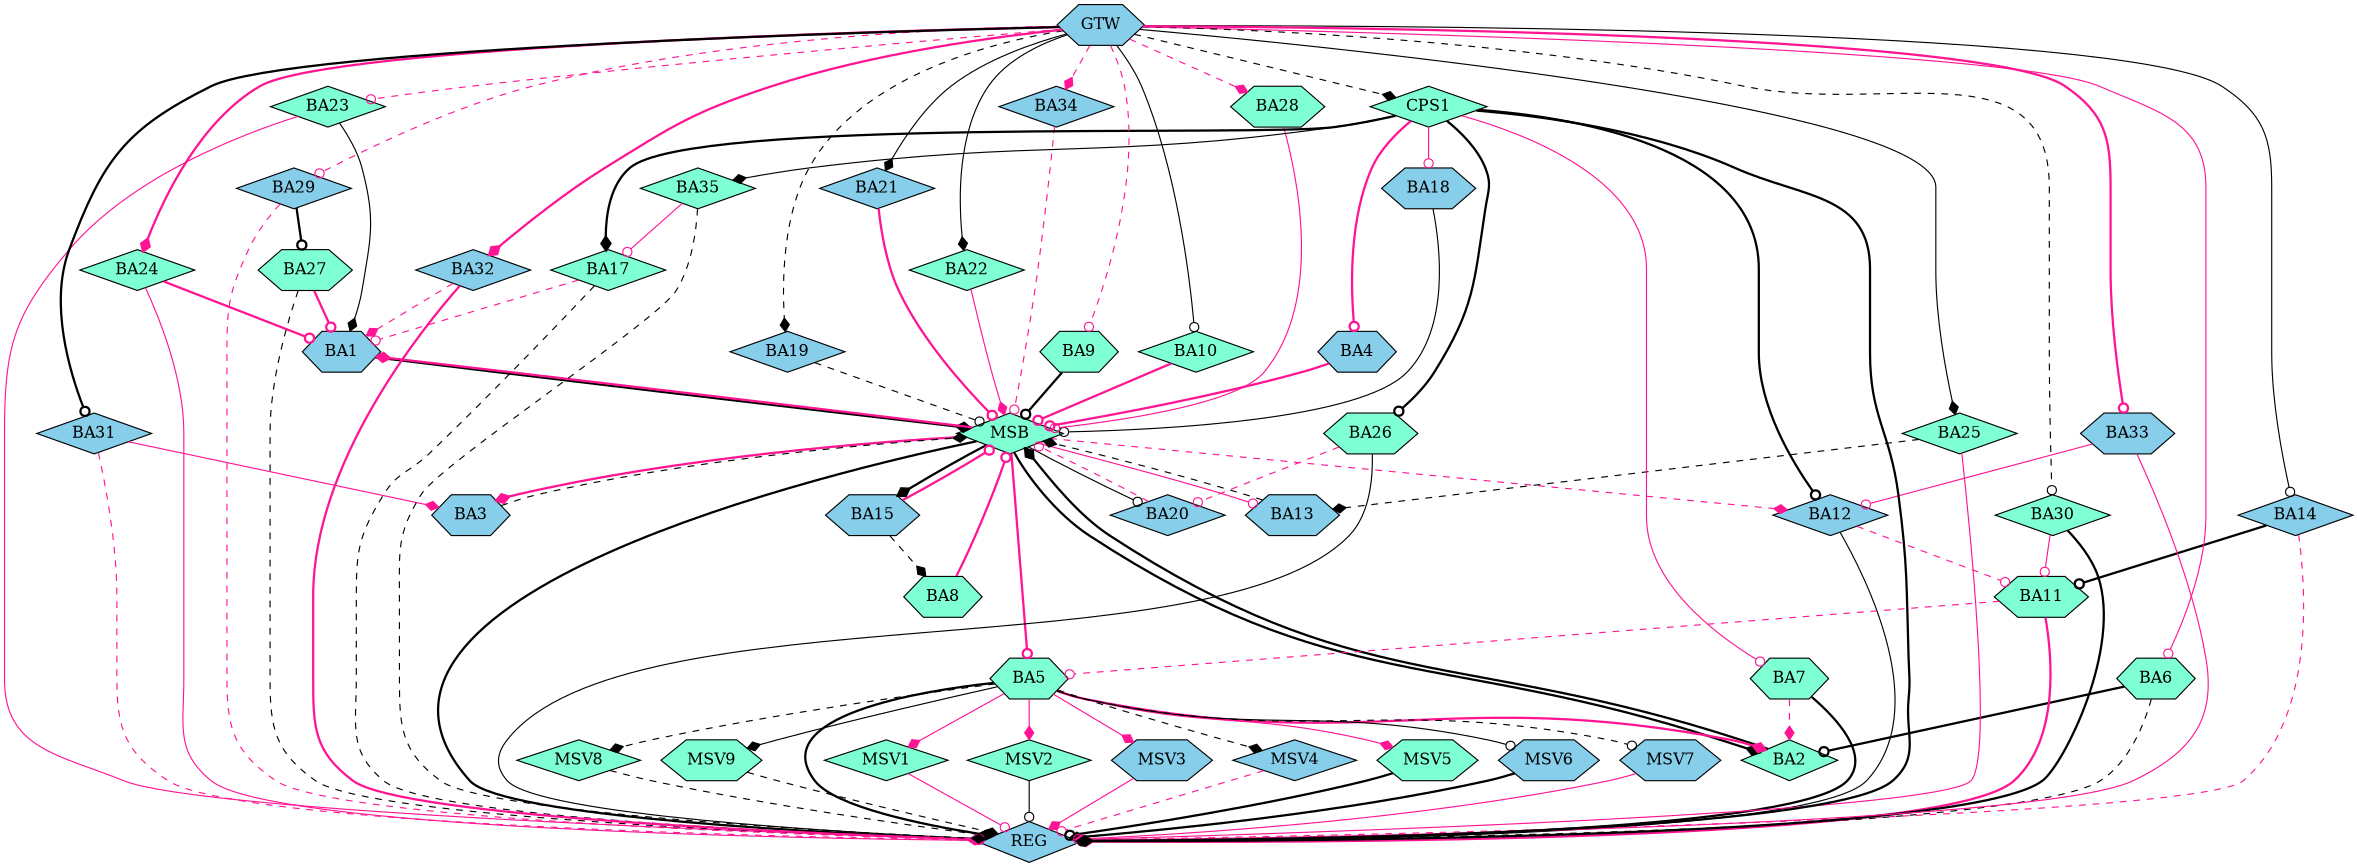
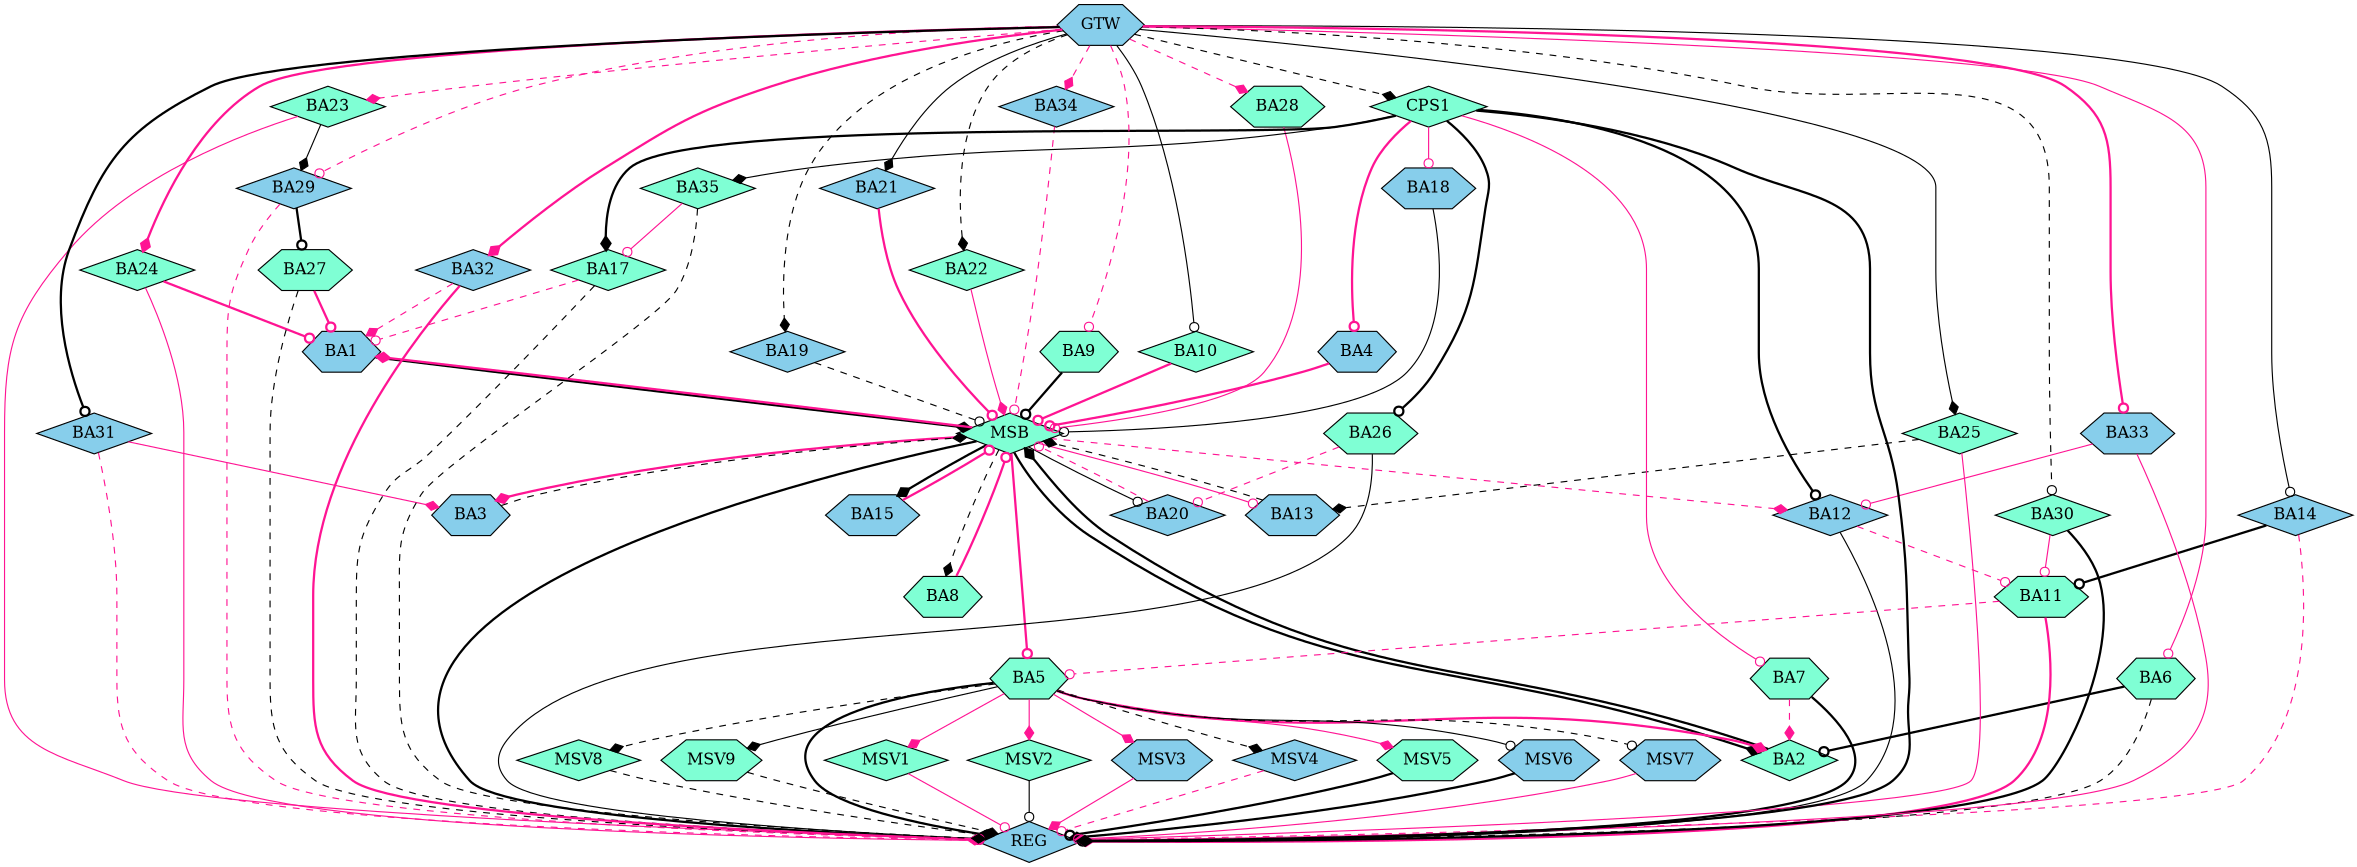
  strict digraph {
    node [fillcolor=aquamarine shape=diamond style=filled]
    edge [arrowhead=diamond color=deeppink style=bold]
    n1 [fillcolor=skyblue label=BA1 shape=hexagon]
    n2 [label=MSB]
    n3 [label=BA2]
    n4 [fillcolor=skyblue label=BA3 shape=hexagon]
    n5 [label=BA5 shape=hexagon]
    n6 [fillcolor=skyblue label=REG]
    n7 [label=BA8 shape=hexagon]
    n8 [fillcolor=skyblue label=BA12]
    n9 [fillcolor=skyblue label=BA13 shape=hexagon]
    n10 [fillcolor=skyblue label=BA15 shape=hexagon]
    n11 [fillcolor=skyblue label=BA20]
    n12 [fillcolor=skyblue label=BA4 shape=hexagon]
    n13 [label=MSV1]
    n14 [label=MSV2]
    n15 [fillcolor=skyblue label=MSV3 shape=hexagon]
    n16 [fillcolor=skyblue label=MSV4]
    n17 [label=MSV5 shape=hexagon]
    n18 [fillcolor=skyblue label=MSV6 shape=hexagon]
    n19 [fillcolor=skyblue label=MSV7 shape=hexagon]
    n20 [label=MSV8]
    n21 [label=MSV9 shape=hexagon]
    n22 [label=BA6 shape=hexagon]
    n23 [label=BA7 shape=hexagon]
    n24 [label=BA9 shape=hexagon]
    n25 [label=BA10]
    n26 [label=BA11 shape=hexagon]
    n27 [fillcolor=skyblue label=BA14]
    n28 [label=BA17]
    n29 [fillcolor=skyblue label=BA18 shape=hexagon]
    n30 [fillcolor=skyblue label=BA19]
    n31 [fillcolor=skyblue label=BA21]
    n32 [label=BA22]
    n33 [label=BA23]
    n34 [label=BA24]
    n35 [label=BA25]
    n36 [label=BA26 shape=hexagon]
    n37 [label=BA27 shape=hexagon]
    n38 [label=BA28 shape=hexagon]
    n39 [fillcolor=skyblue label=BA29]
    n40 [label=BA30]
    n41 [fillcolor=skyblue label=BA31]
    n42 [fillcolor=skyblue label=BA32]
    n43 [fillcolor=skyblue label=BA33 shape=hexagon]
    n44 [fillcolor=skyblue label=BA34]
    n45 [label=BA35]
    n46 [label=CPS1]
    n47 [fillcolor=skyblue label=GTW shape=hexagon]
    n1 -> n2 [color=black]
    n2 -> n1
    n2 -> n3 [color=black]
    n2 -> n4
    n2 -> n5 [arrowhead=odot]
    n2 -> n6 [color=black]
-   n10 -> n7 [color=black style=dashed]
+   n2 -> n7 [color=black style=dashed]
    n2 -> n8 [style=dashed]
    n2 -> n9 [arrowhead=odot style=solid]
    n2 -> n10 [color=black]
    n2 -> n11 [arrowhead=odot color=black style=solid]
    n3 -> n2 [color=black]
    n4 -> n2 [color=black style=dashed]
    n5 -> n3
    n5 -> n6 [color=black]
    n5 -> n13 [style=solid]
    n5 -> n14 [style=solid]
    n5 -> n15 [style=solid]
    n5 -> n16 [color=black style=dashed]
    n5 -> n17 [style=solid]
    n5 -> n18 [arrowhead=odot color=black style=solid]
    n5 -> n19 [arrowhead=odot color=black style=dashed]
    n5 -> n20 [color=black style=dashed]
    n5 -> n21 [color=black style=solid]
    n7 -> n2 [arrowhead=odot]
    n8 -> n6 [arrowhead=odot color=black style=solid]
    n8 -> n26 [arrowhead=odot style=dashed]
    n9 -> n2 [color=black style=dashed]
    n10 -> n2 [arrowhead=odot]
    n11 -> n2 [arrowhead=odot style=dashed]
    n12 -> n2 [arrowhead=odot]
    n13 -> n6 [arrowhead=odot style=solid]
    n14 -> n6 [arrowhead=odot color=black style=solid]
    n15 -> n6 [style=solid]
    n16 -> n6 [arrowhead=odot style=dashed]
    n17 -> n6 [arrowhead=odot color=black]
    n18 -> n6 [color=black]
    n19 -> n6 [arrowhead=odot style=solid]
    n20 -> n6 [color=black style=dashed]
    n21 -> n6 [color=black style=dashed]
    n22 -> n3 [arrowhead=odot color=black]
    n22 -> n6 [arrowhead=odot color=black style=dashed]
    n23 -> n3 [style=dashed]
    n23 -> n6 [arrowhead=odot color=black]
    n24 -> n2 [arrowhead=odot color=black]
    n25 -> n2 [arrowhead=odot]
    n26 -> n5 [arrowhead=odot style=dashed]
    n26 -> n6
    n27 -> n6 [style=dashed]
    n27 -> n26 [arrowhead=odot color=black]
    n28 -> n1 [arrowhead=odot style=dashed]
    n28 -> n6 [arrowhead=odot color=black style=dashed]
    n29 -> n2 [arrowhead=odot color=black style=solid]
    n30 -> n2 [arrowhead=odot color=black style=dashed]
    n31 -> n2 [arrowhead=odot]
    n32 -> n2 [style=solid]
-   n33 -> n1 [color=black style=solid]
+   n33 -> n39 [color=black style=solid]
    n33 -> n6 [style=solid]
    n34 -> n1 [arrowhead=odot]
    n34 -> n6 [style=solid]
    n35 -> n6 [style=solid]
    n35 -> n9 [color=black style=dashed]
    n36 -> n6 [color=black style=solid]
    n36 -> n11 [arrowhead=odot style=dashed]
    n37 -> n1 [arrowhead=odot]
    n37 -> n6 [arrowhead=odot color=black style=dashed]
    n38 -> n2 [arrowhead=odot style=solid]
    n39 -> n6 [style=dashed]
    n39 -> n37 [arrowhead=odot color=black]
    n40 -> n6 [color=black]
    n40 -> n26 [arrowhead=odot style=solid]
    n41 -> n4 [style=solid]
    n41 -> n6 [style=dashed]
    n42 -> n1 [style=dashed]
    n42 -> n6 [arrowhead=odot]
    n43 -> n6 [style=solid]
    n43 -> n8 [arrowhead=odot style=solid]
    n44 -> n2 [arrowhead=odot style=dashed]
    n45 -> n6 [color=black style=dashed]
    n45 -> n28 [arrowhead=odot style=solid]
    n46 -> n6 [color=black]
    n46 -> n8 [arrowhead=odot color=black]
    n46 -> n12 [arrowhead=odot]
    n46 -> n23 [arrowhead=odot style=solid]
    n46 -> n28 [color=black]
    n46 -> n29 [arrowhead=odot style=solid]
    n46 -> n36 [arrowhead=odot color=black]
    n46 -> n45 [color=black style=solid]
    n47 -> n22 [arrowhead=odot style=solid]
    n47 -> n24 [arrowhead=odot style=dashed]
    n47 -> n25 [arrowhead=odot color=black style=solid]
    n47 -> n27 [arrowhead=odot color=black style=solid]
    n47 -> n30 [color=black style=dashed]
    n47 -> n31 [color=black style=solid]
-   n47 -> n32 [color=black style=solid]
-   n47 -> n33 [arrowhead=odot style=dashed]
+   n47 -> n32 [color=black style=dashed]
+   n47 -> n33 [style=dashed]
    n47 -> n34
    n47 -> n35 [color=black style=solid]
    n47 -> n38 [style=dashed]
    n47 -> n39 [arrowhead=odot style=dashed]
    n47 -> n40 [arrowhead=odot color=black style=dashed]
    n47 -> n41 [arrowhead=odot color=black]
    n47 -> n42
    n47 -> n43 [arrowhead=odot]
    n47 -> n44 [style=dashed]
    n47 -> n46 [color=black style=dashed]
  }
